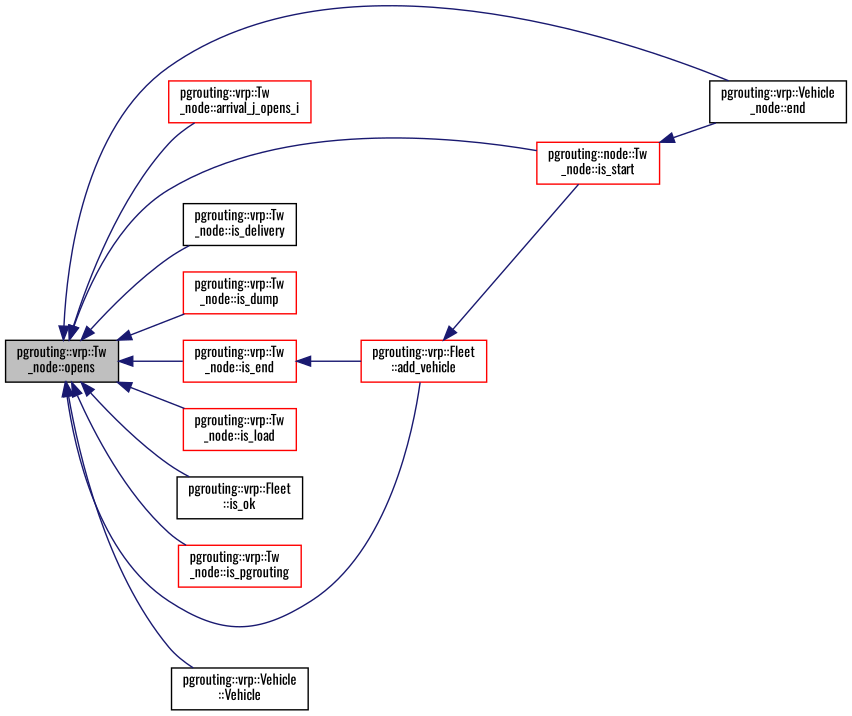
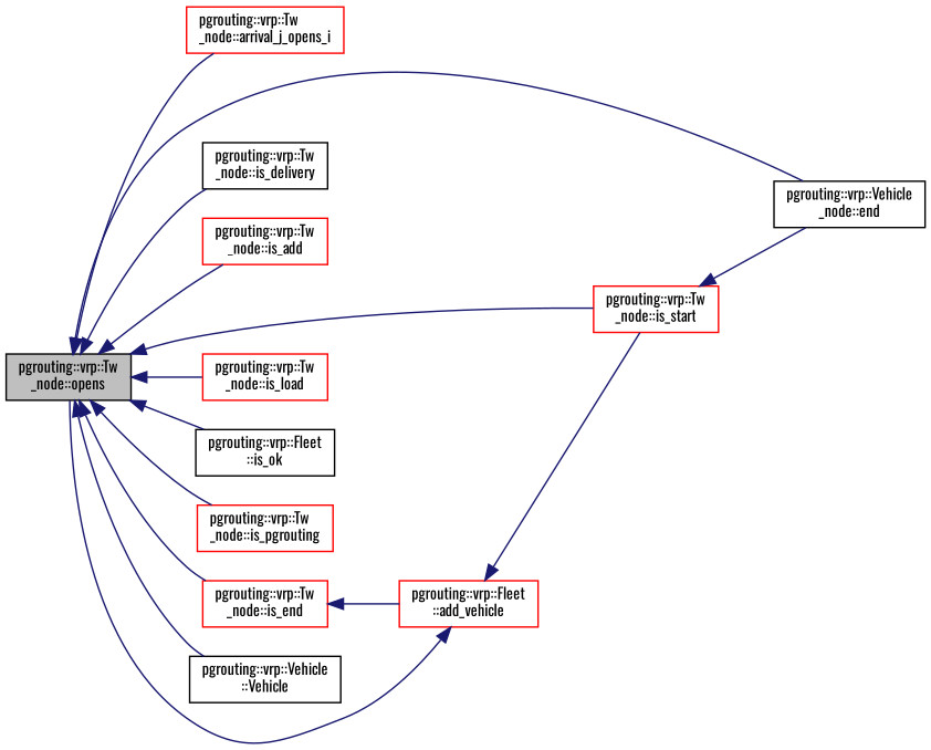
  digraph {
    fontname=Oswald
    rankdir=LR
    node [color=red fillcolor=white fontname=Oswald fontsize=10 shape=record style=filled]
    edge [color=midnightblue dir=back fontname=Oswald fontsize=10 labelfontname=Helvetica labelfontsize=10 style=solid]
    n1 [color=black fillcolor=grey75 fontcolor=black height=0.2 label="pgrouting::vrp::Tw\l_node::opens" width=0.4]
    n2 [height=0.2 label="pgrouting::vrp::Fleet\l::add_vehicle" width=0.4]
    n3 [height=0.2 label="pgrouting::vrp::Tw\l_node::arrival_j_opens_i" width=0.4]
    n4 [color=black height=0.2 label="pgrouting::vrp::Vehicle\l_node::end" width=0.4]
    n5 [color=black height=0.2 label="pgrouting::vrp::Tw\l_node::is_delivery" width=0.4]
-   n6 [height=0.2 label="pgrouting::vrp::Tw\l_node::is_dump" width=0.4]
+   n6 [height=0.2 label="pgrouting::vrp::Tw\l_node::is_add" width=0.4]
    n7 [height=0.2 label="pgrouting::vrp::Tw\l_node::is_end" width=0.4]
    n8 [height=0.2 label="pgrouting::vrp::Tw\l_node::is_load" width=0.4]
    n9 [color=black height=0.2 label="pgrouting::vrp::Fleet\l::is_ok" width=0.4]
    n10 [height=0.2 label="pgrouting::vrp::Tw\l_node::is_pgrouting" width=0.4]
-   n11 [height=0.2 label="pgrouting::node::Tw\l_node::is_start" width=0.4]
+   n11 [height=0.2 label="pgrouting::vrp::Tw\l_node::is_start" width=0.4]
    n12 [color=black height=0.2 label="pgrouting::vrp::Vehicle\l::Vehicle" width=0.4]
-   n1 -> n2
+   n2 -> n1
    n1 -> n3
    n1 -> n4
    n1 -> n5
    n1 -> n6
    n1 -> n7
    n1 -> n8
    n1 -> n9
    n1 -> n10
    n1 -> n11
    n1 -> n12
    n2 -> n11
    n7 -> n2
    n11 -> n4
  }
